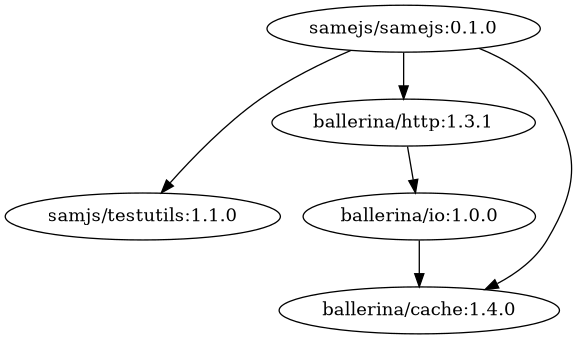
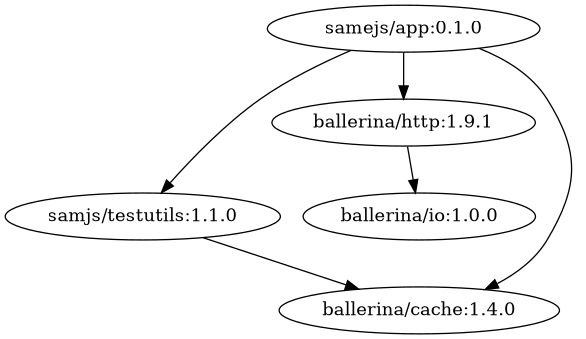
  digraph {
    "samjs/testutils:1.1.0" [scope=testOnly]
-   "samejs/app:0.1.0" [label="samejs/samejs:0.1.0"]
-   "ballerina/http:1.3.1"
+   "samejs/app:0.1.0"
+   "ballerina/http:1.3.1" [label="ballerina/http:1.9.1"]
    "ballerina/cache:1.4.0"
    n5 [label="ballerina/io:1.0.0"]
    "samejs/app:0.1.0" -> "samjs/testutils:1.1.0"
    "samejs/app:0.1.0" -> "ballerina/http:1.3.1"
    "samejs/app:0.1.0" -> "ballerina/cache:1.4.0"
    "ballerina/http:1.3.1" -> n5
-   n5 -> "ballerina/cache:1.4.0"
+   "samjs/testutils:1.1.0" -> "ballerina/cache:1.4.0"
  }
